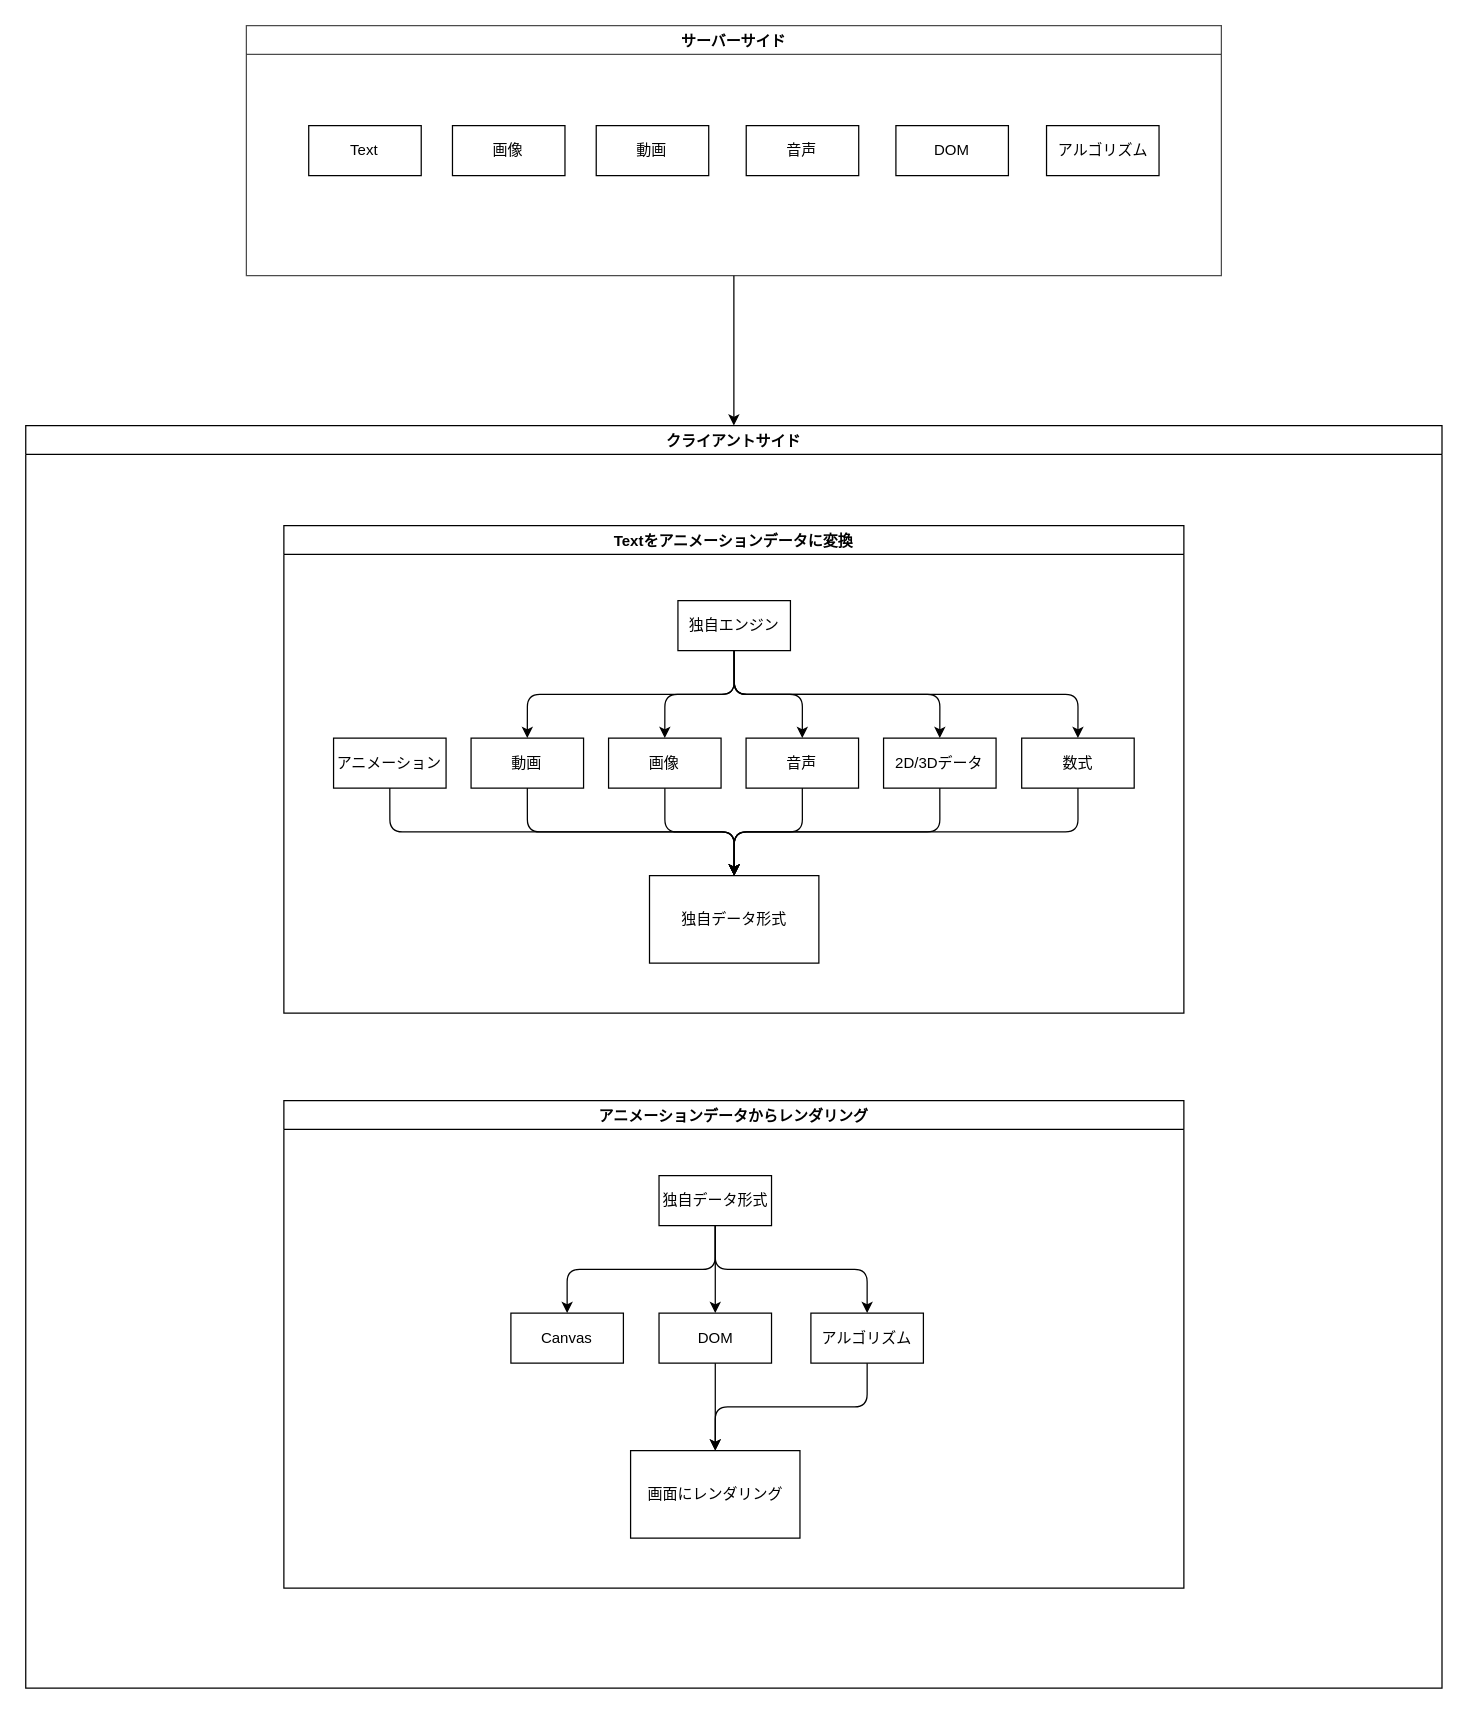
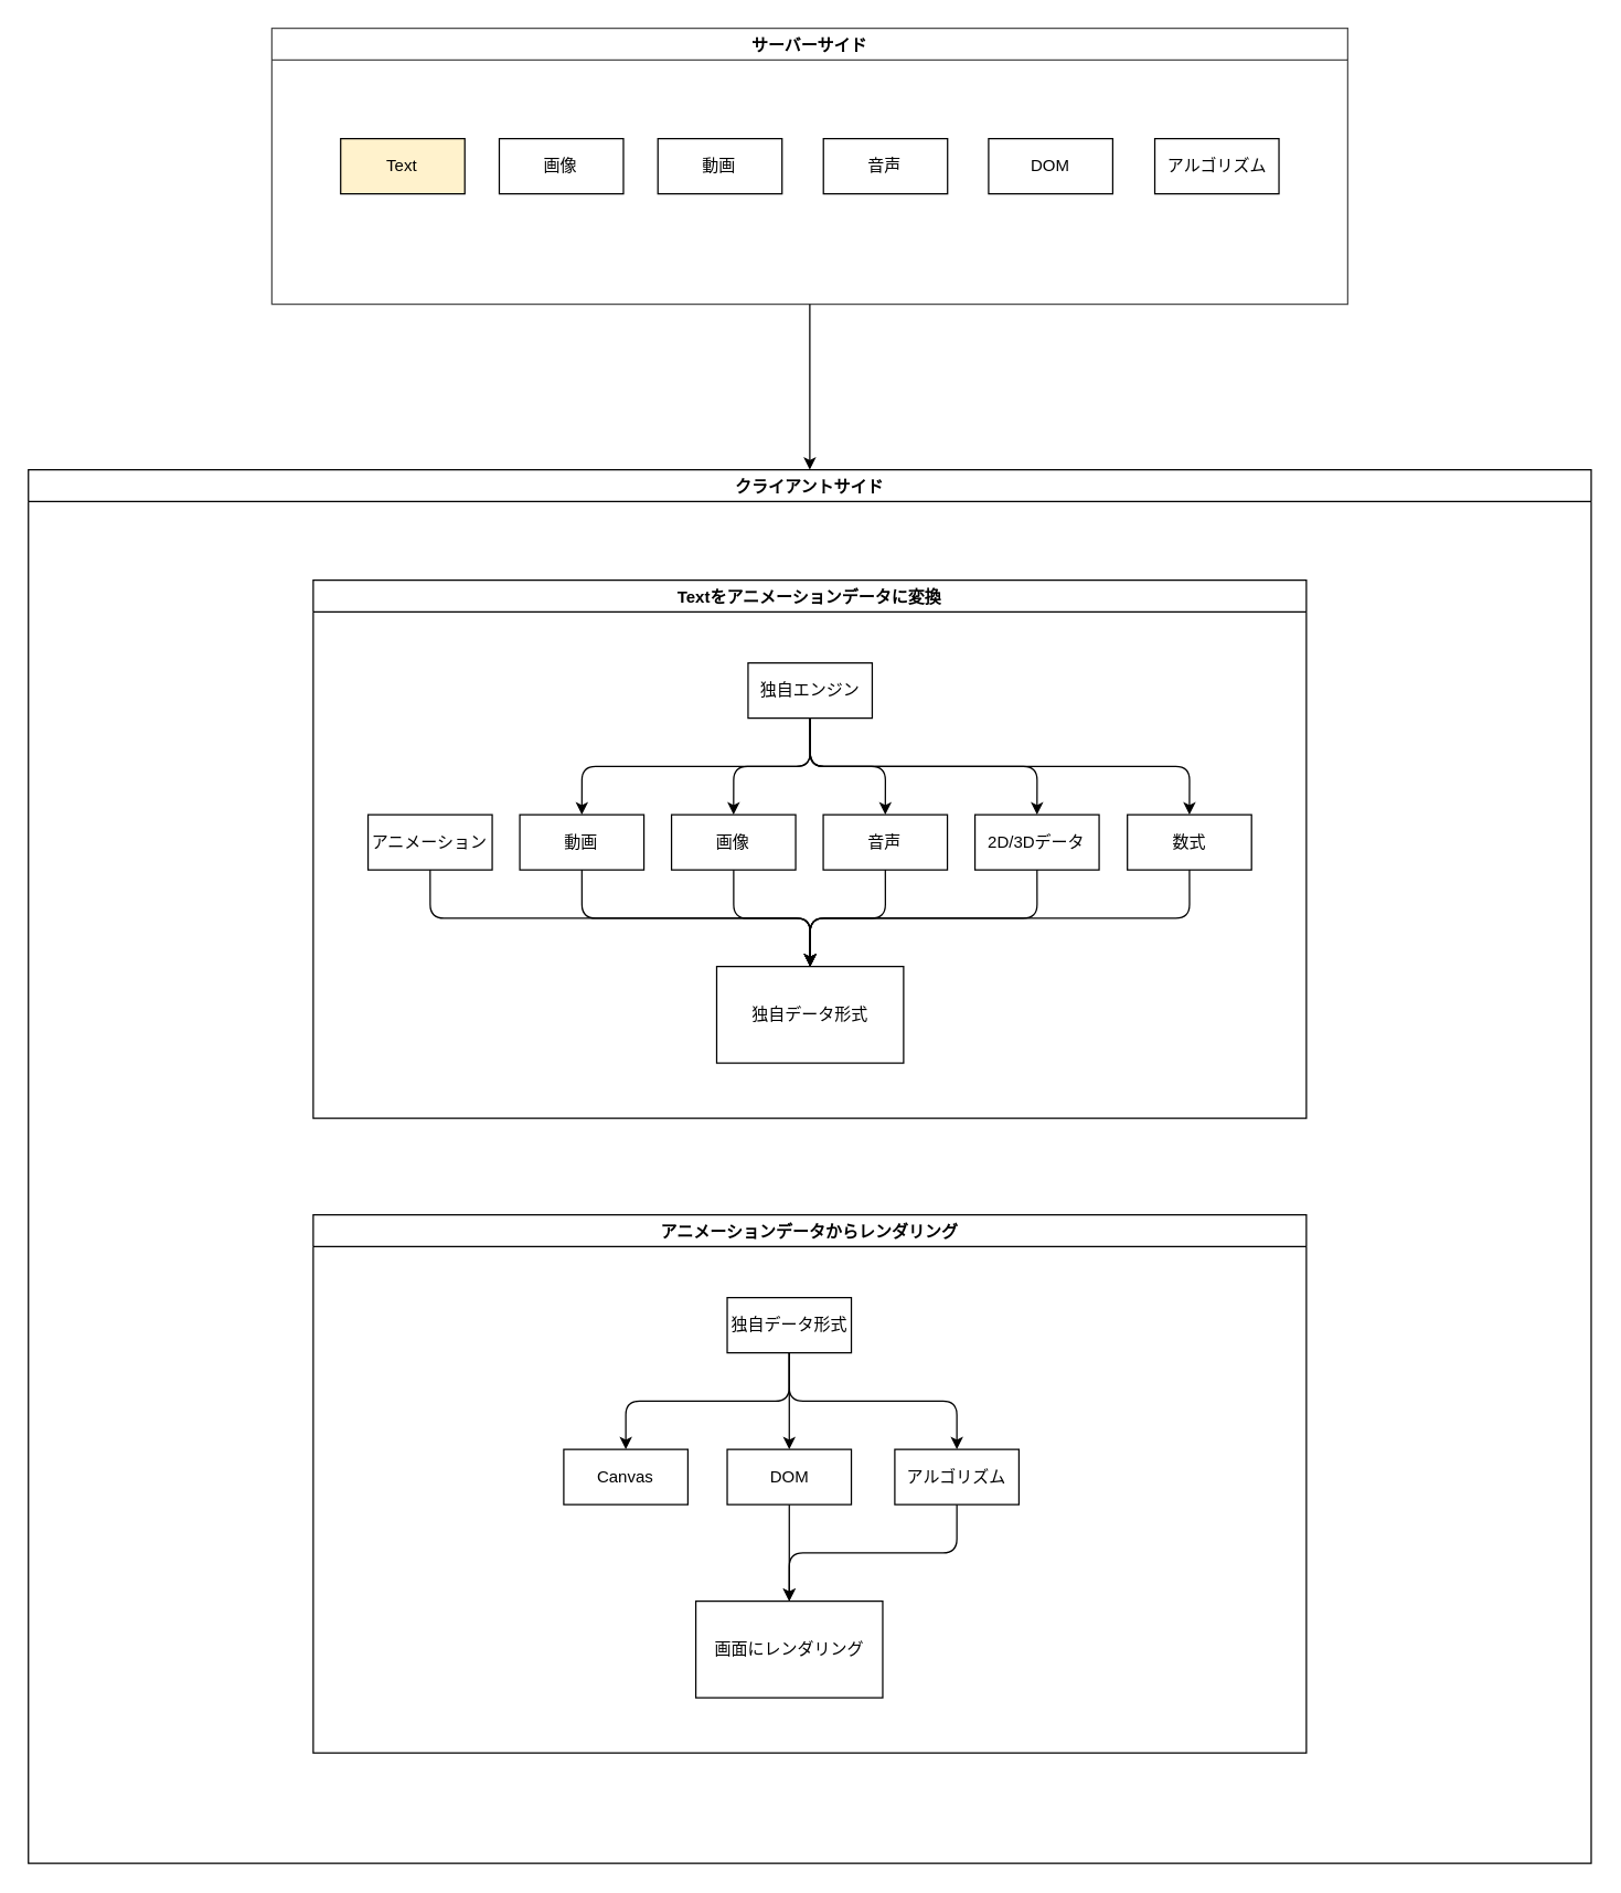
  <mxCell id="0" />
  <mxCell id="1" parent="0" />
  <mxCell id="2" style="edgeStyle=orthogonalEdgeStyle;html=1;exitX=0.5;exitY=1;exitDx=0;exitDy=0;entryX=0.5;entryY=0;entryDx=0;entryDy=0;" parent="1" source="3" target="12" edge="1"><mxGeometry relative="1" as="geometry" /></mxCell>
  <mxCell id="3" value="サーバーサイド" style="swimlane;fillStyle=auto;swimlaneFillColor=none;opacity=70;" parent="1" vertex="1"><mxGeometry x="196.5" y="20" width="780" height="200" as="geometry" /></mxCell>
  <mxCell id="4" value="" style="group" parent="3" vertex="1" connectable="0"><mxGeometry x="49.88" y="80" width="680.25" height="40" as="geometry" /></mxCell>
  <mxCell id="5" value="" style="group" parent="4" vertex="1" connectable="0"><mxGeometry width="440" height="40" as="geometry" /></mxCell>
- <mxCell id="6" value="Text" style="rounded=0;whiteSpace=wrap;html=1;" parent="5" vertex="1"><mxGeometry width="90" height="40" as="geometry" /></mxCell>
+ <mxCell id="6" value="Text" style="rounded=0;whiteSpace=wrap;html=1;fillColor=#fff2cc;" parent="5" vertex="1"><mxGeometry width="90" height="40" as="geometry" /></mxCell>
  <mxCell id="7" value="画像" style="rounded=0;whiteSpace=wrap;html=1;" parent="5" vertex="1"><mxGeometry x="115" width="90" height="40" as="geometry" /></mxCell>
  <mxCell id="8" value="動画" style="rounded=0;whiteSpace=wrap;html=1;" parent="5" vertex="1"><mxGeometry x="230" width="90" height="40" as="geometry" /></mxCell>
  <mxCell id="9" value="音声" style="rounded=0;whiteSpace=wrap;html=1;" parent="5" vertex="1"><mxGeometry x="350" width="90" height="40" as="geometry" /></mxCell>
  <mxCell id="10" value="DOM" style="rounded=0;whiteSpace=wrap;html=1;" parent="4" vertex="1"><mxGeometry x="469.75" width="90" height="40" as="geometry" /></mxCell>
  <mxCell id="11" value="アルゴリズム" style="rounded=0;whiteSpace=wrap;html=1;" parent="4" vertex="1"><mxGeometry x="590.25" width="90" height="40" as="geometry" /></mxCell>
  <mxCell id="12" value="クライアントサイド" style="swimlane;startSize=23;" parent="1" vertex="1"><mxGeometry x="20" y="340" width="1133" height="1010" as="geometry"><mxRectangle x="307" y="-120" width="150" height="30" as="alternateBounds" /></mxGeometry></mxCell>
  <mxCell id="13" value="Textをアニメーションデータに変換" style="swimlane;" parent="12" vertex="1"><mxGeometry x="206.5" y="80" width="720" height="390" as="geometry" /></mxCell>
  <mxCell id="14" value="" style="group" parent="13" vertex="1" connectable="0"><mxGeometry x="39.75" y="60" width="640.5" height="290" as="geometry" /></mxCell>
  <mxCell id="15" value="アニメーション" style="rounded=0;whiteSpace=wrap;html=1;" parent="14" vertex="1"><mxGeometry y="110" width="90" height="40" as="geometry" /></mxCell>
  <mxCell id="16" value="動画" style="rounded=0;whiteSpace=wrap;html=1;" parent="14" vertex="1"><mxGeometry x="110" y="110" width="90" height="40" as="geometry" /></mxCell>
  <mxCell id="17" value="画像" style="rounded=0;whiteSpace=wrap;html=1;" parent="14" vertex="1"><mxGeometry x="220" y="110" width="90" height="40" as="geometry" /></mxCell>
  <mxCell id="18" value="音声" style="rounded=0;whiteSpace=wrap;html=1;" parent="14" vertex="1"><mxGeometry x="330" y="110" width="90" height="40" as="geometry" /></mxCell>
  <mxCell id="19" style="edgeStyle=orthogonalEdgeStyle;html=1;exitX=0.5;exitY=1;exitDx=0;exitDy=0;entryX=0.5;entryY=0;entryDx=0;entryDy=0;" parent="14" source="22" target="16" edge="1"><mxGeometry relative="1" as="geometry" /></mxCell>
  <mxCell id="20" style="edgeStyle=orthogonalEdgeStyle;html=1;entryX=0.5;entryY=0;entryDx=0;entryDy=0;exitX=0.5;exitY=1;exitDx=0;exitDy=0;" parent="14" source="22" target="17" edge="1"><mxGeometry relative="1" as="geometry" /></mxCell>
  <mxCell id="21" style="edgeStyle=orthogonalEdgeStyle;html=1;exitX=0.5;exitY=1;exitDx=0;exitDy=0;entryX=0.5;entryY=0;entryDx=0;entryDy=0;" parent="14" source="22" target="18" edge="1"><mxGeometry relative="1" as="geometry" /></mxCell>
  <mxCell id="22" value="独自エンジン" style="rounded=0;whiteSpace=wrap;html=1;" parent="14" vertex="1"><mxGeometry x="275.5" width="90" height="40" as="geometry" /></mxCell>
  <mxCell id="23" value="2D/3Dデータ" style="rounded=0;whiteSpace=wrap;html=1;" parent="14" vertex="1"><mxGeometry x="440" y="110" width="90" height="40" as="geometry" /></mxCell>
  <mxCell id="24" style="edgeStyle=orthogonalEdgeStyle;html=1;exitX=0.5;exitY=1;exitDx=0;exitDy=0;entryX=0.5;entryY=0;entryDx=0;entryDy=0;" parent="14" source="22" target="23" edge="1"><mxGeometry relative="1" as="geometry" /></mxCell>
  <mxCell id="25" value="独自データ形式" style="rounded=0;whiteSpace=wrap;html=1;" parent="14" vertex="1"><mxGeometry x="252.75" y="220" width="135.5" height="70" as="geometry" /></mxCell>
  <mxCell id="26" style="edgeStyle=orthogonalEdgeStyle;html=1;exitX=0.5;exitY=1;exitDx=0;exitDy=0;entryX=0.5;entryY=0;entryDx=0;entryDy=0;" parent="14" source="15" target="25" edge="1"><mxGeometry relative="1" as="geometry" /></mxCell>
  <mxCell id="27" style="edgeStyle=orthogonalEdgeStyle;html=1;exitX=0.5;exitY=1;exitDx=0;exitDy=0;entryX=0.5;entryY=0;entryDx=0;entryDy=0;" parent="14" source="16" target="25" edge="1"><mxGeometry relative="1" as="geometry" /></mxCell>
  <mxCell id="28" value="" style="edgeStyle=orthogonalEdgeStyle;html=1;" parent="14" source="17" target="25" edge="1"><mxGeometry relative="1" as="geometry" /></mxCell>
  <mxCell id="29" style="edgeStyle=orthogonalEdgeStyle;html=1;exitX=0.5;exitY=1;exitDx=0;exitDy=0;entryX=0.5;entryY=0;entryDx=0;entryDy=0;" parent="14" source="18" target="25" edge="1"><mxGeometry relative="1" as="geometry" /></mxCell>
  <mxCell id="30" style="edgeStyle=orthogonalEdgeStyle;html=1;exitX=0.5;exitY=1;exitDx=0;exitDy=0;entryX=0.5;entryY=0;entryDx=0;entryDy=0;" parent="14" source="23" target="25" edge="1"><mxGeometry relative="1" as="geometry" /></mxCell>
  <mxCell id="31" value="数式" style="rounded=0;whiteSpace=wrap;html=1;" parent="14" vertex="1"><mxGeometry x="550.5" y="110" width="90" height="40" as="geometry" /></mxCell>
  <mxCell id="32" style="edgeStyle=orthogonalEdgeStyle;html=1;exitX=0.5;exitY=1;exitDx=0;exitDy=0;entryX=0.5;entryY=0;entryDx=0;entryDy=0;" parent="14" source="31" target="25" edge="1"><mxGeometry relative="1" as="geometry" /></mxCell>
  <mxCell id="33" style="edgeStyle=orthogonalEdgeStyle;html=1;exitX=0.5;exitY=1;exitDx=0;exitDy=0;entryX=0.5;entryY=0;entryDx=0;entryDy=0;" parent="14" source="22" target="31" edge="1"><mxGeometry relative="1" as="geometry" /></mxCell>
  <mxCell id="34" value="アニメーションデータからレンダリング" style="swimlane;" parent="12" vertex="1"><mxGeometry x="206.5" y="540" width="720" height="390" as="geometry" /></mxCell>
  <mxCell id="35" value="" style="group" parent="34" vertex="1" connectable="0"><mxGeometry x="26.37" y="60" width="640.5" height="290" as="geometry" /></mxCell>
  <mxCell id="36" value="Canvas" style="rounded=0;whiteSpace=wrap;html=1;" parent="35" vertex="1"><mxGeometry x="155.25" y="110" width="90" height="40" as="geometry" /></mxCell>
  <mxCell id="37" style="edgeStyle=orthogonalEdgeStyle;html=1;exitX=0.5;exitY=1;exitDx=0;exitDy=0;entryX=0.5;entryY=0;entryDx=0;entryDy=0;" parent="35" source="40" target="36" edge="1"><mxGeometry relative="1" as="geometry" /></mxCell>
  <mxCell id="38" style="edgeStyle=orthogonalEdgeStyle;html=1;exitX=0.5;exitY=1;exitDx=0;exitDy=0;entryX=0.5;entryY=0;entryDx=0;entryDy=0;" parent="35" source="40" target="42" edge="1"><mxGeometry relative="1" as="geometry" /></mxCell>
  <mxCell id="39" style="edgeStyle=orthogonalEdgeStyle;html=1;exitX=0.5;exitY=1;exitDx=0;exitDy=0;entryX=0.5;entryY=0;entryDx=0;entryDy=0;" parent="35" source="40" target="44" edge="1"><mxGeometry relative="1" as="geometry" /></mxCell>
  <mxCell id="40" value="独自データ形式" style="rounded=0;whiteSpace=wrap;html=1;" parent="35" vertex="1"><mxGeometry x="273.75" width="90" height="40" as="geometry" /></mxCell>
  <mxCell id="41" value="画面にレンダリング" style="rounded=0;whiteSpace=wrap;html=1;" parent="35" vertex="1"><mxGeometry x="251" y="220" width="135.5" height="70" as="geometry" /></mxCell>
  <mxCell id="42" value="DOM" style="rounded=0;whiteSpace=wrap;html=1;" parent="35" vertex="1"><mxGeometry x="273.75" y="110" width="90" height="40" as="geometry" /></mxCell>
  <mxCell id="43" style="edgeStyle=orthogonalEdgeStyle;html=1;exitX=0.5;exitY=1;exitDx=0;exitDy=0;entryX=0.5;entryY=0;entryDx=0;entryDy=0;" parent="35" source="44" target="41" edge="1"><mxGeometry relative="1" as="geometry" /></mxCell>
  <mxCell id="44" value="アルゴリズム" style="rounded=0;whiteSpace=wrap;html=1;" parent="35" vertex="1"><mxGeometry x="395.25" y="110" width="90" height="40" as="geometry" /></mxCell>
  <mxCell id="45" style="edgeStyle=orthogonalEdgeStyle;html=1;exitX=0.5;exitY=1;exitDx=0;exitDy=0;entryX=0.5;entryY=0;entryDx=0;entryDy=0;" parent="35" source="42" target="41" edge="1"><mxGeometry relative="1" as="geometry"><mxPoint x="343.75" y="220.0" as="targetPoint" /></mxGeometry></mxCell>
